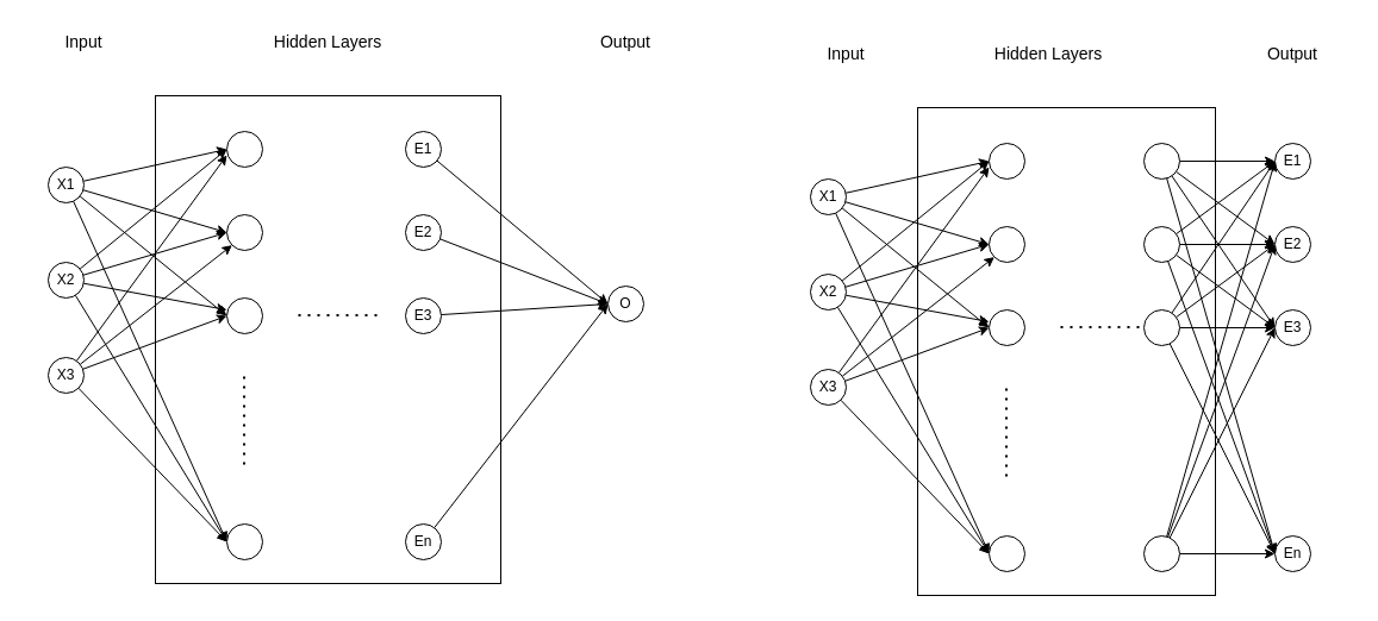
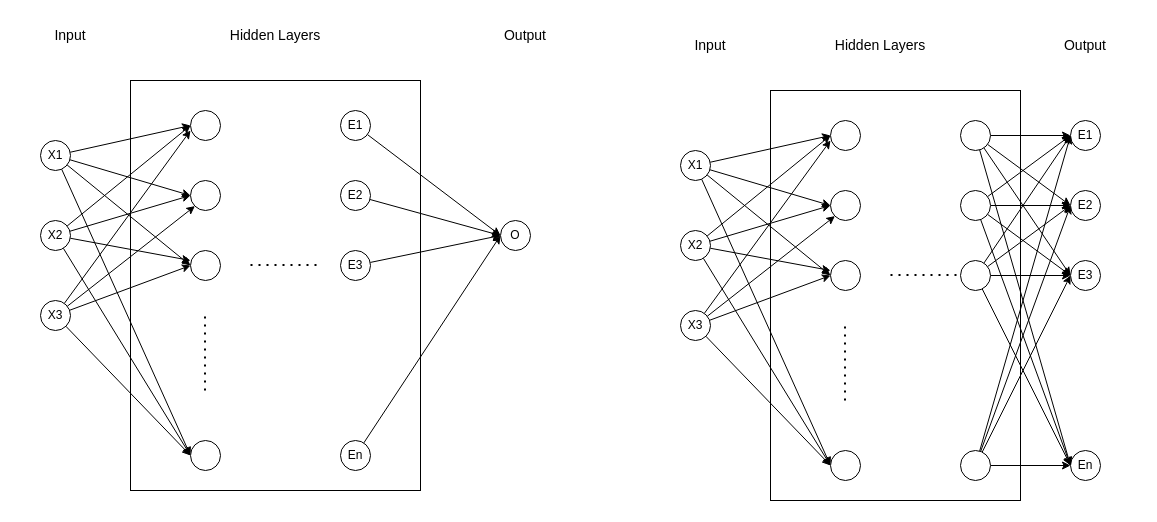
  <mxCell id="0" />
  <mxCell id="1" parent="0" />
  <mxCell id="2" value="" style="rounded=0;whiteSpace=wrap;html=1;" vertex="1" parent="1"><mxGeometry x="130" y="80" width="290" height="410" as="geometry" /></mxCell>
  <mxCell id="3" value="" style="ellipse;whiteSpace=wrap;html=1;aspect=fixed;" vertex="1" parent="1"><mxGeometry x="190" y="180" width="30" height="30" as="geometry" /></mxCell>
  <mxCell id="4" value="" style="ellipse;whiteSpace=wrap;html=1;aspect=fixed;" vertex="1" parent="1"><mxGeometry x="190" y="110" width="30" height="30" as="geometry" /></mxCell>
  <mxCell id="5" style="rounded=0;orthogonalLoop=1;jettySize=auto;html=1;entryX=0;entryY=0.5;entryDx=0;entryDy=0;jumpStyle=line;" edge="1" parent="1" source="9" target="4"><mxGeometry relative="1" as="geometry" /></mxCell>
  <mxCell id="6" style="rounded=0;orthogonalLoop=1;jettySize=auto;html=1;entryX=0;entryY=0.5;entryDx=0;entryDy=0;" edge="1" parent="1" source="9" target="3"><mxGeometry relative="1" as="geometry" /></mxCell>
  <mxCell id="7" style="rounded=0;orthogonalLoop=1;jettySize=auto;html=1;entryX=0;entryY=0.5;entryDx=0;entryDy=0;" edge="1" parent="1" source="9" target="20"><mxGeometry relative="1" as="geometry" /></mxCell>
  <mxCell id="8" style="rounded=0;orthogonalLoop=1;jettySize=auto;html=1;entryX=0;entryY=0.5;entryDx=0;entryDy=0;" edge="1" parent="1" source="9" target="21"><mxGeometry relative="1" as="geometry" /></mxCell>
  <mxCell id="9" value="X1" style="ellipse;whiteSpace=wrap;html=1;aspect=fixed;" vertex="1" parent="1"><mxGeometry x="40" y="140" width="30" height="30" as="geometry" /></mxCell>
  <mxCell id="10" style="rounded=0;orthogonalLoop=1;jettySize=auto;html=1;entryX=0;entryY=0.5;entryDx=0;entryDy=0;" edge="1" parent="1" source="14" target="4"><mxGeometry relative="1" as="geometry" /></mxCell>
  <mxCell id="11" style="rounded=0;orthogonalLoop=1;jettySize=auto;html=1;entryX=0;entryY=0.5;entryDx=0;entryDy=0;" edge="1" parent="1" source="14" target="3"><mxGeometry relative="1" as="geometry" /></mxCell>
  <mxCell id="12" style="rounded=0;orthogonalLoop=1;jettySize=auto;html=1;" edge="1" parent="1" source="14"><mxGeometry relative="1" as="geometry"><mxPoint x="190" y="260" as="targetPoint" /></mxGeometry></mxCell>
  <mxCell id="13" style="rounded=0;orthogonalLoop=1;jettySize=auto;html=1;entryX=0;entryY=0.5;entryDx=0;entryDy=0;" edge="1" parent="1" source="14" target="21"><mxGeometry relative="1" as="geometry" /></mxCell>
  <mxCell id="14" value="X2" style="ellipse;whiteSpace=wrap;html=1;aspect=fixed;" vertex="1" parent="1"><mxGeometry x="40" y="220" width="30" height="30" as="geometry" /></mxCell>
  <mxCell id="15" style="rounded=0;orthogonalLoop=1;jettySize=auto;html=1;" edge="1" parent="1" source="19"><mxGeometry relative="1" as="geometry"><mxPoint x="190" y="130" as="targetPoint" /></mxGeometry></mxCell>
  <mxCell id="16" style="rounded=0;orthogonalLoop=1;jettySize=auto;html=1;entryX=0;entryY=1;entryDx=0;entryDy=0;" edge="1" parent="1" source="19" target="3"><mxGeometry relative="1" as="geometry" /></mxCell>
  <mxCell id="17" style="rounded=0;orthogonalLoop=1;jettySize=auto;html=1;entryX=0;entryY=0.5;entryDx=0;entryDy=0;" edge="1" parent="1" source="19" target="20"><mxGeometry relative="1" as="geometry" /></mxCell>
  <mxCell id="18" style="rounded=0;orthogonalLoop=1;jettySize=auto;html=1;entryX=0;entryY=0.5;entryDx=0;entryDy=0;" edge="1" parent="1" source="19" target="21"><mxGeometry relative="1" as="geometry" /></mxCell>
  <mxCell id="19" value="X3" style="ellipse;whiteSpace=wrap;html=1;aspect=fixed;" vertex="1" parent="1"><mxGeometry x="40" y="300" width="30" height="30" as="geometry" /></mxCell>
  <mxCell id="20" value="" style="ellipse;whiteSpace=wrap;html=1;aspect=fixed;" vertex="1" parent="1"><mxGeometry x="190" y="250" width="30" height="30" as="geometry" /></mxCell>
  <mxCell id="21" value="" style="ellipse;whiteSpace=wrap;html=1;aspect=fixed;" vertex="1" parent="1"><mxGeometry x="190" y="440" width="30" height="30" as="geometry" /></mxCell>
  <mxCell id="22" value="" style="endArrow=none;dashed=1;html=1;dashPattern=1 3;strokeWidth=2;rounded=0;" edge="1" parent="1"><mxGeometry width="50" height="50" relative="1" as="geometry"><mxPoint x="204.5" y="390" as="sourcePoint" /><mxPoint x="204.5" y="310" as="targetPoint" /></mxGeometry></mxCell>
  <mxCell id="23" value="Hidden Layers" style="text;html=1;align=center;verticalAlign=middle;whiteSpace=wrap;rounded=0;fontSize=14;" vertex="1" parent="1"><mxGeometry x="225" y="20" width="100" height="30" as="geometry" /></mxCell>
  <mxCell id="24" value="Input" style="text;html=1;align=center;verticalAlign=middle;whiteSpace=wrap;rounded=0;fontSize=14;" vertex="1" parent="1"><mxGeometry x="20" y="20" width="100" height="30" as="geometry" /></mxCell>
- <mxCell id="25" value="O" style="ellipse;whiteSpace=wrap;html=1;aspect=fixed;" vertex="1" parent="1"><mxGeometry x="510" y="240" width="30" height="30" as="geometry" /></mxCell>
+ <mxCell id="25" value="O" style="ellipse;whiteSpace=wrap;html=1;aspect=fixed;" vertex="1" parent="1"><mxGeometry x="500" y="220" width="30" height="30" as="geometry" /></mxCell>
  <mxCell id="26" value="Output" style="text;html=1;align=center;verticalAlign=middle;whiteSpace=wrap;rounded=0;fontSize=14;" vertex="1" parent="1"><mxGeometry x="475" y="20" width="100" height="30" as="geometry" /></mxCell>
  <mxCell id="27" style="rounded=0;orthogonalLoop=1;jettySize=auto;html=1;entryX=0;entryY=0.5;entryDx=0;entryDy=0;" edge="1" parent="1" source="28" target="25"><mxGeometry relative="1" as="geometry" /></mxCell>
  <mxCell id="28" value="E2" style="ellipse;whiteSpace=wrap;html=1;aspect=fixed;" vertex="1" parent="1"><mxGeometry x="340" y="180" width="30" height="30" as="geometry" /></mxCell>
  <mxCell id="29" style="rounded=0;orthogonalLoop=1;jettySize=auto;html=1;entryX=0;entryY=0.5;entryDx=0;entryDy=0;" edge="1" parent="1" source="30" target="25"><mxGeometry relative="1" as="geometry" /></mxCell>
  <mxCell id="30" value="E1" style="ellipse;whiteSpace=wrap;html=1;aspect=fixed;" vertex="1" parent="1"><mxGeometry x="340" y="110" width="30" height="30" as="geometry" /></mxCell>
  <mxCell id="31" style="rounded=0;orthogonalLoop=1;jettySize=auto;html=1;entryX=0;entryY=0.5;entryDx=0;entryDy=0;" edge="1" parent="1" source="32" target="25"><mxGeometry relative="1" as="geometry" /></mxCell>
  <mxCell id="32" value="E3" style="ellipse;whiteSpace=wrap;html=1;aspect=fixed;" vertex="1" parent="1"><mxGeometry x="340" y="250" width="30" height="30" as="geometry" /></mxCell>
  <mxCell id="33" style="rounded=0;orthogonalLoop=1;jettySize=auto;html=1;entryX=0;entryY=0.5;entryDx=0;entryDy=0;" edge="1" parent="1" source="34" target="25"><mxGeometry relative="1" as="geometry" /></mxCell>
  <mxCell id="34" value="En" style="ellipse;whiteSpace=wrap;html=1;aspect=fixed;" vertex="1" parent="1"><mxGeometry x="340" y="440" width="30" height="30" as="geometry" /></mxCell>
  <mxCell id="35" value="" style="endArrow=none;dashed=1;html=1;dashPattern=1 3;strokeWidth=2;rounded=0;" edge="1" parent="1"><mxGeometry width="50" height="50" relative="1" as="geometry"><mxPoint x="250" y="264.5" as="sourcePoint" /><mxPoint x="320" y="264.5" as="targetPoint" /></mxGeometry></mxCell>
  <mxCell id="36" value="" style="rounded=0;whiteSpace=wrap;html=1;" vertex="1" parent="1"><mxGeometry x="770" y="90" width="250" height="410" as="geometry" /></mxCell>
  <mxCell id="37" value="" style="ellipse;whiteSpace=wrap;html=1;aspect=fixed;" vertex="1" parent="1"><mxGeometry x="830" y="190" width="30" height="30" as="geometry" /></mxCell>
  <mxCell id="38" value="" style="ellipse;whiteSpace=wrap;html=1;aspect=fixed;" vertex="1" parent="1"><mxGeometry x="830" y="120" width="30" height="30" as="geometry" /></mxCell>
  <mxCell id="39" style="rounded=0;orthogonalLoop=1;jettySize=auto;html=1;entryX=0;entryY=0.5;entryDx=0;entryDy=0;jumpStyle=line;" edge="1" parent="1" source="43" target="38"><mxGeometry relative="1" as="geometry" /></mxCell>
  <mxCell id="40" style="rounded=0;orthogonalLoop=1;jettySize=auto;html=1;entryX=0;entryY=0.5;entryDx=0;entryDy=0;" edge="1" parent="1" source="43" target="37"><mxGeometry relative="1" as="geometry" /></mxCell>
  <mxCell id="41" style="rounded=0;orthogonalLoop=1;jettySize=auto;html=1;entryX=0;entryY=0.5;entryDx=0;entryDy=0;" edge="1" parent="1" source="43" target="54"><mxGeometry relative="1" as="geometry" /></mxCell>
  <mxCell id="42" style="rounded=0;orthogonalLoop=1;jettySize=auto;html=1;entryX=0;entryY=0.5;entryDx=0;entryDy=0;" edge="1" parent="1" source="43" target="55"><mxGeometry relative="1" as="geometry" /></mxCell>
  <mxCell id="43" value="X1" style="ellipse;whiteSpace=wrap;html=1;aspect=fixed;" vertex="1" parent="1"><mxGeometry x="680" y="150" width="30" height="30" as="geometry" /></mxCell>
  <mxCell id="44" style="rounded=0;orthogonalLoop=1;jettySize=auto;html=1;entryX=0;entryY=0.5;entryDx=0;entryDy=0;" edge="1" parent="1" source="48" target="38"><mxGeometry relative="1" as="geometry" /></mxCell>
  <mxCell id="45" style="rounded=0;orthogonalLoop=1;jettySize=auto;html=1;entryX=0;entryY=0.5;entryDx=0;entryDy=0;" edge="1" parent="1" source="48" target="37"><mxGeometry relative="1" as="geometry" /></mxCell>
  <mxCell id="46" style="rounded=0;orthogonalLoop=1;jettySize=auto;html=1;" edge="1" parent="1" source="48"><mxGeometry relative="1" as="geometry"><mxPoint x="830" y="270" as="targetPoint" /></mxGeometry></mxCell>
  <mxCell id="47" style="rounded=0;orthogonalLoop=1;jettySize=auto;html=1;entryX=0;entryY=0.5;entryDx=0;entryDy=0;" edge="1" parent="1" source="48" target="55"><mxGeometry relative="1" as="geometry" /></mxCell>
  <mxCell id="48" value="X2" style="ellipse;whiteSpace=wrap;html=1;aspect=fixed;" vertex="1" parent="1"><mxGeometry x="680" y="230" width="30" height="30" as="geometry" /></mxCell>
  <mxCell id="49" style="rounded=0;orthogonalLoop=1;jettySize=auto;html=1;" edge="1" parent="1" source="53"><mxGeometry relative="1" as="geometry"><mxPoint x="830" y="140" as="targetPoint" /></mxGeometry></mxCell>
  <mxCell id="50" style="rounded=0;orthogonalLoop=1;jettySize=auto;html=1;entryX=0;entryY=1;entryDx=0;entryDy=0;" edge="1" parent="1" source="53" target="37"><mxGeometry relative="1" as="geometry" /></mxCell>
  <mxCell id="51" style="rounded=0;orthogonalLoop=1;jettySize=auto;html=1;entryX=0;entryY=0.5;entryDx=0;entryDy=0;" edge="1" parent="1" source="53" target="54"><mxGeometry relative="1" as="geometry" /></mxCell>
  <mxCell id="52" style="rounded=0;orthogonalLoop=1;jettySize=auto;html=1;entryX=0;entryY=0.5;entryDx=0;entryDy=0;" edge="1" parent="1" source="53" target="55"><mxGeometry relative="1" as="geometry" /></mxCell>
  <mxCell id="53" value="X3" style="ellipse;whiteSpace=wrap;html=1;aspect=fixed;" vertex="1" parent="1"><mxGeometry x="680" y="310" width="30" height="30" as="geometry" /></mxCell>
  <mxCell id="54" value="" style="ellipse;whiteSpace=wrap;html=1;aspect=fixed;" vertex="1" parent="1"><mxGeometry x="830" y="260" width="30" height="30" as="geometry" /></mxCell>
  <mxCell id="55" value="" style="ellipse;whiteSpace=wrap;html=1;aspect=fixed;" vertex="1" parent="1"><mxGeometry x="830" y="450" width="30" height="30" as="geometry" /></mxCell>
  <mxCell id="56" value="" style="endArrow=none;dashed=1;html=1;dashPattern=1 3;strokeWidth=2;rounded=0;" edge="1" parent="1"><mxGeometry width="50" height="50" relative="1" as="geometry"><mxPoint x="844.5" y="400" as="sourcePoint" /><mxPoint x="844.5" y="320" as="targetPoint" /></mxGeometry></mxCell>
  <mxCell id="57" value="Hidden Layers" style="text;html=1;align=center;verticalAlign=middle;whiteSpace=wrap;rounded=0;fontSize=14;" vertex="1" parent="1"><mxGeometry x="830" y="30" width="100" height="30" as="geometry" /></mxCell>
  <mxCell id="58" value="Input" style="text;html=1;align=center;verticalAlign=middle;whiteSpace=wrap;rounded=0;fontSize=14;" vertex="1" parent="1"><mxGeometry x="660" y="30" width="100" height="30" as="geometry" /></mxCell>
  <mxCell id="59" value="Output" style="text;html=1;align=center;verticalAlign=middle;whiteSpace=wrap;rounded=0;fontSize=14;" vertex="1" parent="1"><mxGeometry x="1035" y="30" width="100" height="30" as="geometry" /></mxCell>
  <mxCell id="60" value="E2" style="ellipse;whiteSpace=wrap;html=1;aspect=fixed;" vertex="1" parent="1"><mxGeometry x="1070" y="190" width="30" height="30" as="geometry" /></mxCell>
  <mxCell id="61" value="E1" style="ellipse;whiteSpace=wrap;html=1;aspect=fixed;" vertex="1" parent="1"><mxGeometry x="1070" y="120" width="30" height="30" as="geometry" /></mxCell>
  <mxCell id="62" value="E3" style="ellipse;whiteSpace=wrap;html=1;aspect=fixed;" vertex="1" parent="1"><mxGeometry x="1070" y="260" width="30" height="30" as="geometry" /></mxCell>
  <mxCell id="63" value="En" style="ellipse;whiteSpace=wrap;html=1;aspect=fixed;" vertex="1" parent="1"><mxGeometry x="1070" y="450" width="30" height="30" as="geometry" /></mxCell>
  <mxCell id="64" value="" style="endArrow=none;dashed=1;html=1;dashPattern=1 3;strokeWidth=2;rounded=0;" edge="1" parent="1"><mxGeometry width="50" height="50" relative="1" as="geometry"><mxPoint x="890" y="274.5" as="sourcePoint" /><mxPoint x="960" y="274.5" as="targetPoint" /></mxGeometry></mxCell>
  <mxCell id="65" style="edgeStyle=orthogonalEdgeStyle;rounded=0;orthogonalLoop=1;jettySize=auto;html=1;exitX=1;exitY=0.5;exitDx=0;exitDy=0;" edge="1" parent="1" source="69" target="60"><mxGeometry relative="1" as="geometry" /></mxCell>
  <mxCell id="66" style="rounded=0;orthogonalLoop=1;jettySize=auto;html=1;entryX=0;entryY=0.5;entryDx=0;entryDy=0;" edge="1" parent="1" source="69" target="63"><mxGeometry relative="1" as="geometry" /></mxCell>
  <mxCell id="67" style="rounded=0;orthogonalLoop=1;jettySize=auto;html=1;entryX=0;entryY=0.5;entryDx=0;entryDy=0;" edge="1" parent="1" source="69" target="62"><mxGeometry relative="1" as="geometry" /></mxCell>
  <mxCell id="68" style="rounded=0;orthogonalLoop=1;jettySize=auto;html=1;entryX=0;entryY=0.5;entryDx=0;entryDy=0;" edge="1" parent="1" source="69" target="61"><mxGeometry relative="1" as="geometry" /></mxCell>
  <mxCell id="69" value="" style="ellipse;whiteSpace=wrap;html=1;aspect=fixed;" vertex="1" parent="1"><mxGeometry x="960" y="190" width="30" height="30" as="geometry" /></mxCell>
  <mxCell id="70" style="edgeStyle=orthogonalEdgeStyle;rounded=0;orthogonalLoop=1;jettySize=auto;html=1;entryX=0;entryY=0.5;entryDx=0;entryDy=0;" edge="1" parent="1" source="74" target="61"><mxGeometry relative="1" as="geometry" /></mxCell>
  <mxCell id="71" style="rounded=0;orthogonalLoop=1;jettySize=auto;html=1;entryX=0;entryY=0.5;entryDx=0;entryDy=0;" edge="1" parent="1" source="74" target="60"><mxGeometry relative="1" as="geometry" /></mxCell>
  <mxCell id="72" style="rounded=0;orthogonalLoop=1;jettySize=auto;html=1;entryX=0;entryY=0.5;entryDx=0;entryDy=0;" edge="1" parent="1" source="74" target="62"><mxGeometry relative="1" as="geometry" /></mxCell>
  <mxCell id="73" style="rounded=0;orthogonalLoop=1;jettySize=auto;html=1;entryX=0;entryY=0.5;entryDx=0;entryDy=0;" edge="1" parent="1" source="74" target="63"><mxGeometry relative="1" as="geometry" /></mxCell>
  <mxCell id="74" value="" style="ellipse;whiteSpace=wrap;html=1;aspect=fixed;" vertex="1" parent="1"><mxGeometry x="960" y="120" width="30" height="30" as="geometry" /></mxCell>
  <mxCell id="75" style="edgeStyle=orthogonalEdgeStyle;rounded=0;orthogonalLoop=1;jettySize=auto;html=1;entryX=0;entryY=0.5;entryDx=0;entryDy=0;" edge="1" parent="1" source="79" target="62"><mxGeometry relative="1" as="geometry" /></mxCell>
  <mxCell id="76" style="rounded=0;orthogonalLoop=1;jettySize=auto;html=1;entryX=0;entryY=0.5;entryDx=0;entryDy=0;" edge="1" parent="1" source="79" target="63"><mxGeometry relative="1" as="geometry" /></mxCell>
  <mxCell id="77" style="rounded=0;orthogonalLoop=1;jettySize=auto;html=1;entryX=0;entryY=0.5;entryDx=0;entryDy=0;" edge="1" parent="1" source="79" target="60"><mxGeometry relative="1" as="geometry" /></mxCell>
  <mxCell id="78" style="rounded=0;orthogonalLoop=1;jettySize=auto;html=1;entryX=0;entryY=0.5;entryDx=0;entryDy=0;" edge="1" parent="1" source="79" target="61"><mxGeometry relative="1" as="geometry" /></mxCell>
  <mxCell id="79" value="" style="ellipse;whiteSpace=wrap;html=1;aspect=fixed;" vertex="1" parent="1"><mxGeometry x="960" y="260" width="30" height="30" as="geometry" /></mxCell>
  <mxCell id="80" style="rounded=0;orthogonalLoop=1;jettySize=auto;html=1;exitX=1;exitY=0.5;exitDx=0;exitDy=0;entryX=0;entryY=0.5;entryDx=0;entryDy=0;" edge="1" parent="1" source="84" target="63"><mxGeometry relative="1" as="geometry" /></mxCell>
  <mxCell id="81" style="rounded=0;orthogonalLoop=1;jettySize=auto;html=1;entryX=0;entryY=0.5;entryDx=0;entryDy=0;" edge="1" parent="1" source="84" target="62"><mxGeometry relative="1" as="geometry" /></mxCell>
  <mxCell id="82" style="rounded=0;orthogonalLoop=1;jettySize=auto;html=1;entryX=0;entryY=0.5;entryDx=0;entryDy=0;" edge="1" parent="1" source="84" target="60"><mxGeometry relative="1" as="geometry" /></mxCell>
  <mxCell id="83" style="rounded=0;orthogonalLoop=1;jettySize=auto;html=1;entryX=0;entryY=0.5;entryDx=0;entryDy=0;" edge="1" parent="1" source="84" target="61"><mxGeometry relative="1" as="geometry" /></mxCell>
  <mxCell id="84" value="" style="ellipse;whiteSpace=wrap;html=1;aspect=fixed;" vertex="1" parent="1"><mxGeometry x="960" y="450" width="30" height="30" as="geometry" /></mxCell>
